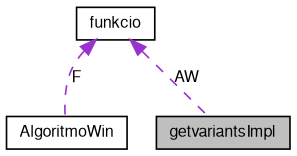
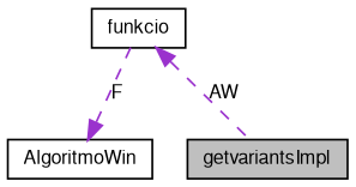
  digraph {
    node [color=black fillcolor=white fontname=FreeSans fontsize=10 shape=record style=filled]
    edge [color=darkorchid3 dir=back fontname=FreeSans fontsize=10 labelfontname=FreeSans labelfontsize=10 style=dashed]
    n1 [fillcolor=grey75 fontcolor=black height=0.2 label=getvariantsImpl width=0.4]
    n2 [height=0.2 label=AlgoritmoWin width=0.4]
    n3 [height=0.2 label=funkcio width=0.4]
    n3 -> n1 [label=AW]
-   n3 -> n2 [label=F]
+   n2 -> n3 [label=F]
  }
